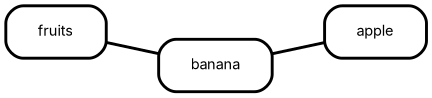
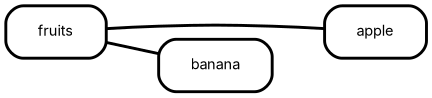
  digraph {
    fontname=Inter
    rankdir=LR
    node [fillcolor="#fafafa" fontname=Inter fontsize=10 margin="0.3,0.1" penwidth=2.0 shape=box style=rounded]
    edge [arrowhead=none fontname=Inter penwidth=2.0]
    n1 [label=fruits]
    n2 [label=apple]
    n3 [label=banana]
-   n3 -> n2
+   n1 -> n2
    n1 -> n3
  }
